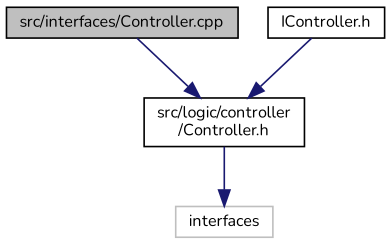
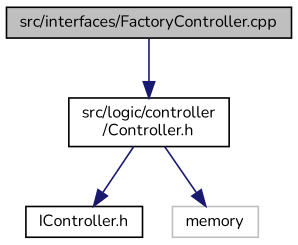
  digraph {
    fontname=Nunito
    node [color=black fillcolor=white fontname=Nunito fontsize=10 shape=record style=filled]
    edge [color=midnightblue fontname=Nunito fontsize=10 labelfontname=Helvetica labelfontsize=10 style=solid]
-   n1 [fillcolor=grey75 fontcolor=black height=0.2 label="src/interfaces/Controller.cpp" width=0.4]
+   n1 [fillcolor=grey75 fontcolor=black height=0.2 label="src/interfaces/FactoryController.cpp" width=0.4]
    n2 [height=0.2 label="src/logic/controller\l/Controller.h" width=0.4]
    n3 [height=0.2 label="IController.h" width=0.4]
-   n4 [color=grey75 height=0.2 label=interfaces width=0.4]
+   n4 [color=grey75 height=0.2 label=memory width=0.4]
    n1 -> n2
-   n3 -> n2
+   n2 -> n3
    n2 -> n4
  }
